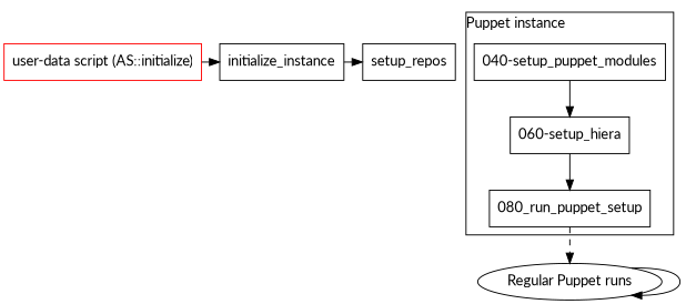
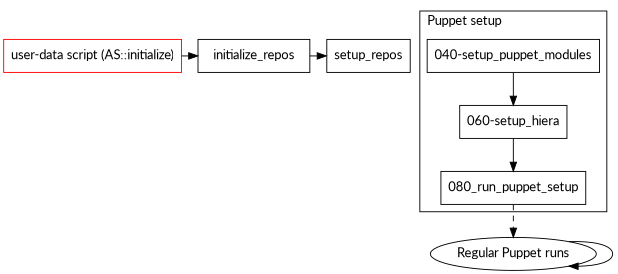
  digraph {
    fontname=Lato
    rankdir=TB
    node [fontname=Lato shape=box]
    edge [fontname=Lato]
    n1 [color=red label="user-data script (AS::initialize)"]
-   initialize_instance
+   initialize_instance [label=initialize_repos]
    setup_repos
    n4 [label="040-setup_puppet_modules"]
    n5 [label="060-setup_hiera"]
    n6 [label="080_run_puppet_setup"]
    n7 [label="Regular Puppet runs" shape=ellipse]
    subgraph sub_1 {
      rank=same
      n1
      initialize_instance
      setup_repos
    }
    subgraph cluster_2 {
-     label="Puppet instance"
+     label="Puppet setup"
      labeljust=l
      n4
      n5
      n6
    }
    n1 -> initialize_instance
    initialize_instance -> setup_repos
    n4 -> n5
    n5 -> n6
    n6 -> n7 [style=dashed]
    n7 -> n7
  }
